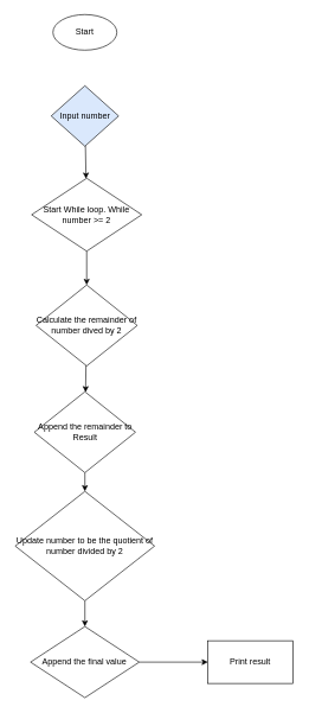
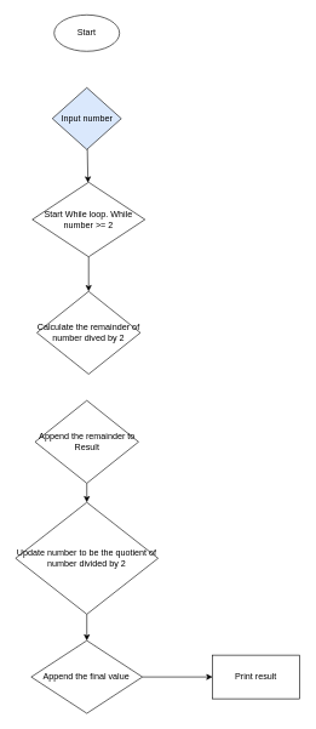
  <mxCell id="0" />
  <mxCell id="1" parent="0" />
  <mxCell id="2" value="Start" style="ellipse;whiteSpace=wrap;html=1;" vertex="1" parent="1"><mxGeometry x="74" y="20" width="90" height="50" as="geometry" /></mxCell>
  <mxCell id="3" value="" style="edgeStyle=none;html=1;" edge="1" parent="1" source="4" target="6"><mxGeometry relative="1" as="geometry" /></mxCell>
  <mxCell id="4" value="Input number" style="rhombus;whiteSpace=wrap;html=1;fillColor=#dae8fc;" vertex="1" parent="1"><mxGeometry x="71.5" y="120" width="95" height="85" as="geometry" /></mxCell>
  <mxCell id="5" value="" style="edgeStyle=none;html=1;" edge="1" parent="1" source="6" target="8"><mxGeometry relative="1" as="geometry" /></mxCell>
  <mxCell id="6" value="Start While loop. While number &amp;gt;= 2" style="rhombus;whiteSpace=wrap;html=1;" vertex="1" parent="1"><mxGeometry x="44" y="250" width="155" height="102.5" as="geometry" /></mxCell>
- <mxCell id="7" value="" style="edgeStyle=none;html=1;" edge="1" parent="1" source="8" target="10"><mxGeometry relative="1" as="geometry" /></mxCell>
  <mxCell id="8" value="Calculate the remainder of number dived by 2" style="rhombus;whiteSpace=wrap;html=1;" vertex="1" parent="1"><mxGeometry x="50.25" y="400" width="142.5" height="113.75" as="geometry" /></mxCell>
  <mxCell id="9" value="" style="edgeStyle=none;html=1;" edge="1" parent="1" source="10" target="12"><mxGeometry relative="1" as="geometry" /></mxCell>
  <mxCell id="10" value="Append the remainder to Result" style="rhombus;whiteSpace=wrap;html=1;" vertex="1" parent="1"><mxGeometry x="47.75" y="550" width="142.5" height="113.75" as="geometry" /></mxCell>
  <mxCell id="11" value="" style="edgeStyle=none;html=1;" edge="1" parent="1" source="12" target="14"><mxGeometry relative="1" as="geometry" /></mxCell>
  <mxCell id="12" value="Update number to be the quotient of number divided by 2" style="rhombus;whiteSpace=wrap;html=1;" vertex="1" parent="1"><mxGeometry x="20.88" y="690" width="196.25" height="153.75" as="geometry" /></mxCell>
  <mxCell id="13" value="" style="edgeStyle=none;html=1;" edge="1" parent="1" source="14" target="15"><mxGeometry relative="1" as="geometry" /></mxCell>
  <mxCell id="14" value="Append the final value" style="rhombus;whiteSpace=wrap;html=1;" vertex="1" parent="1"><mxGeometry x="42.44" y="880" width="153.12" height="100" as="geometry" /></mxCell>
  <mxCell id="15" value="Print result" style="whiteSpace=wrap;html=1;" vertex="1" parent="1"><mxGeometry x="292.12" y="900" width="120" height="60" as="geometry" /></mxCell>
